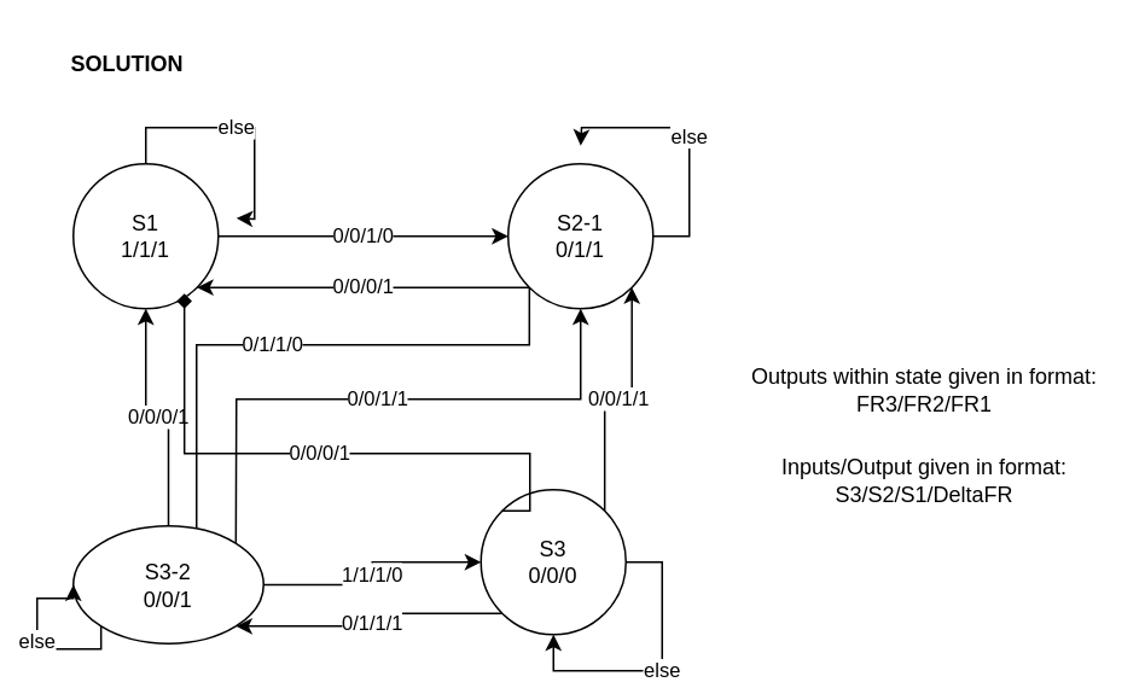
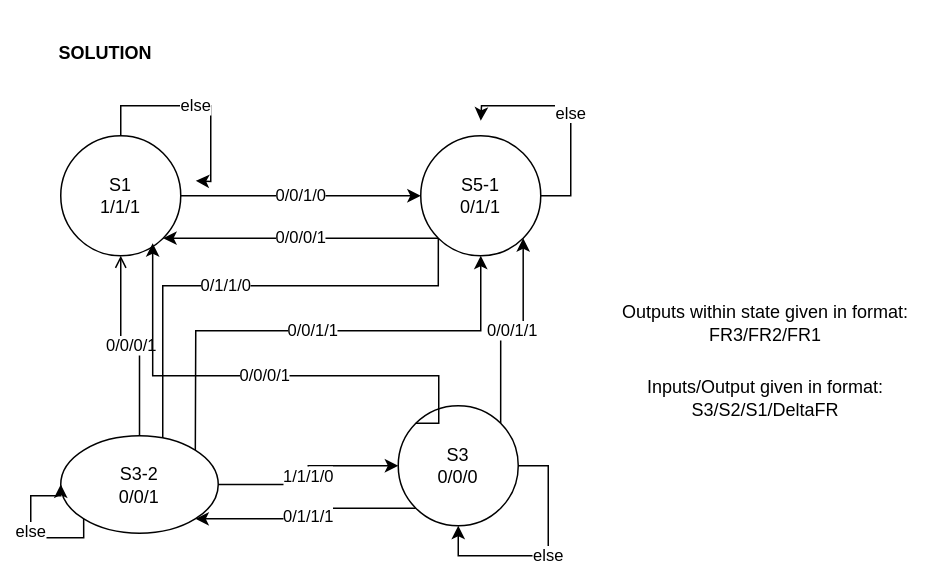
  <mxCell id="0" />
  <mxCell id="1" parent="0" />
  <mxCell id="2" value="0/0/1/0" style="edgeStyle=orthogonalEdgeStyle;rounded=0;orthogonalLoop=1;jettySize=auto;html=1;exitX=1;exitY=0.5;exitDx=0;exitDy=0;entryX=0;entryY=0.5;entryDx=0;entryDy=0;" edge="1" parent="1" source="4" target="8"><mxGeometry relative="1" as="geometry" /></mxCell>
  <mxCell id="3" value="else" style="edgeStyle=orthogonalEdgeStyle;rounded=0;orthogonalLoop=1;jettySize=auto;html=1;exitX=0.5;exitY=0;exitDx=0;exitDy=0;" edge="1" parent="1" source="4"><mxGeometry relative="1" as="geometry"><mxPoint x="130" y="120" as="targetPoint" /></mxGeometry></mxCell>
  <mxCell id="4" value="&lt;div&gt;S1&lt;/div&gt;&lt;div&gt;1/1/1&lt;br&gt;&lt;/div&gt;" style="ellipse;whiteSpace=wrap;html=1;aspect=fixed;" vertex="1" parent="1"><mxGeometry x="40" y="90" width="80" height="80" as="geometry" /></mxCell>
  <mxCell id="5" value="0/1/1/0" style="edgeStyle=orthogonalEdgeStyle;rounded=0;orthogonalLoop=1;jettySize=auto;html=1;exitX=0;exitY=1;exitDx=0;exitDy=0;entryX=1;entryY=0;entryDx=0;entryDy=0;" edge="1" parent="1" source="8" target="12"><mxGeometry relative="1" as="geometry"><Array as="points"><mxPoint x="292" y="190" /><mxPoint x="108" y="190" /></Array></mxGeometry></mxCell>
  <mxCell id="6" value="0/0/0/1" style="edgeStyle=orthogonalEdgeStyle;rounded=0;orthogonalLoop=1;jettySize=auto;html=1;exitX=0;exitY=1;exitDx=0;exitDy=0;entryX=1;entryY=1;entryDx=0;entryDy=0;" edge="1" parent="1" source="8" target="4"><mxGeometry relative="1" as="geometry" /></mxCell>
  <mxCell id="7" value="else" style="edgeStyle=orthogonalEdgeStyle;rounded=0;orthogonalLoop=1;jettySize=auto;html=1;exitX=1;exitY=0.5;exitDx=0;exitDy=0;" edge="1" parent="1" source="8"><mxGeometry relative="1" as="geometry"><mxPoint x="320" y="80" as="targetPoint" /></mxGeometry></mxCell>
- <mxCell id="8" value="&lt;div&gt;S2-1&lt;/div&gt;&lt;div&gt;0/1/1&lt;br&gt;&lt;/div&gt;" style="ellipse;whiteSpace=wrap;html=1;aspect=fixed;" vertex="1" parent="1"><mxGeometry x="280" y="90" width="80" height="80" as="geometry" /></mxCell>
+ <mxCell id="8" value="&lt;div&gt;S5-1&lt;/div&gt;&lt;div&gt;0/1/1&lt;br&gt;&lt;/div&gt;" style="ellipse;whiteSpace=wrap;html=1;aspect=fixed;" vertex="1" parent="1"><mxGeometry x="280" y="90" width="80" height="80" as="geometry" /></mxCell>
  <mxCell id="9" value="1/1/1/0" style="edgeStyle=orthogonalEdgeStyle;rounded=0;orthogonalLoop=1;jettySize=auto;html=1;exitX=1;exitY=0.5;exitDx=0;exitDy=0;entryX=0;entryY=0.5;entryDx=0;entryDy=0;" edge="1" parent="1" source="12" target="15"><mxGeometry relative="1" as="geometry" /></mxCell>
  <mxCell id="10" value="0/0/1/1" style="edgeStyle=orthogonalEdgeStyle;rounded=0;orthogonalLoop=1;jettySize=auto;html=1;exitX=1;exitY=0;exitDx=0;exitDy=0;entryX=0.5;entryY=1;entryDx=0;entryDy=0;" edge="1" parent="1" source="12" target="8"><mxGeometry relative="1" as="geometry"><Array as="points"><mxPoint x="130" y="302" /><mxPoint x="130" y="220" /><mxPoint x="320" y="220" /></Array></mxGeometry></mxCell>
- <mxCell id="11" value="0/0/0/1" style="edgeStyle=orthogonalEdgeStyle;rounded=0;orthogonalLoop=1;jettySize=auto;html=1;exitX=0.5;exitY=0;exitDx=0;exitDy=0;entryX=0.5;entryY=1;entryDx=0;entryDy=0;" edge="1" parent="1" source="12" target="4"><mxGeometry relative="1" as="geometry" /></mxCell>
+ <mxCell id="11" value="0/0/0/1" style="edgeStyle=orthogonalEdgeStyle;rounded=0;orthogonalLoop=1;jettySize=auto;html=1;exitX=0.5;exitY=0;exitDx=0;exitDy=0;entryX=0.5;entryY=1;entryDx=0;entryDy=0;endArrow=open;" edge="1" parent="1" source="12" target="4"><mxGeometry relative="1" as="geometry" /></mxCell>
  <mxCell id="12" value="&lt;div&gt;S3-2&lt;/div&gt;&lt;div&gt;0/0/1&lt;br&gt;&lt;/div&gt;" style="ellipse;whiteSpace=wrap;html=1;aspect=fixed;" vertex="1" parent="1"><mxGeometry x="40" y="290" width="105" height="65" as="geometry" /></mxCell>
  <mxCell id="13" value="0/1/1/1" style="edgeStyle=orthogonalEdgeStyle;rounded=0;orthogonalLoop=1;jettySize=auto;html=1;exitX=0;exitY=1;exitDx=0;exitDy=0;entryX=1;entryY=1;entryDx=0;entryDy=0;" edge="1" parent="1" source="15" target="12"><mxGeometry relative="1" as="geometry" /></mxCell>
  <mxCell id="14" value="0/0/1/1" style="edgeStyle=orthogonalEdgeStyle;rounded=0;orthogonalLoop=1;jettySize=auto;html=1;exitX=1;exitY=0;exitDx=0;exitDy=0;entryX=1;entryY=1;entryDx=0;entryDy=0;" edge="1" parent="1" source="15" target="8"><mxGeometry relative="1" as="geometry" /></mxCell>
  <mxCell id="15" value="&lt;div&gt;S3&lt;/div&gt;&lt;div&gt;0/0/0&lt;br&gt;&lt;/div&gt;" style="ellipse;whiteSpace=wrap;html=1;aspect=fixed;" vertex="1" parent="1"><mxGeometry x="265" y="270" width="80" height="80" as="geometry" /></mxCell>
  <mxCell id="16" value="&lt;div&gt;Outputs within state given in format:&lt;/div&gt;&lt;div&gt;FR3/FR2/FR1&lt;br&gt;&lt;/div&gt;" style="text;strokeColor=none;align=center;fillColor=none;html=1;verticalAlign=middle;whiteSpace=wrap;rounded=0;" vertex="1" parent="1"><mxGeometry x="410" y="200" width="200" height="30" as="geometry" /></mxCell>
  <mxCell id="17" value="&lt;div&gt;Inputs/Output given in format:&lt;/div&gt;&lt;div&gt;S3/S2/S1/DeltaFR&lt;br&gt;&lt;/div&gt;" style="text;strokeColor=none;align=center;fillColor=none;html=1;verticalAlign=middle;whiteSpace=wrap;rounded=0;" vertex="1" parent="1"><mxGeometry x="425" y="250" width="170" height="30" as="geometry" /></mxCell>
  <mxCell id="18" value="else" style="edgeStyle=orthogonalEdgeStyle;rounded=0;orthogonalLoop=1;jettySize=auto;html=1;exitX=0;exitY=1;exitDx=0;exitDy=0;entryX=0;entryY=0.5;entryDx=0;entryDy=0;" edge="1" parent="1" source="12" target="12"><mxGeometry relative="1" as="geometry"><Array as="points"><mxPoint x="20" y="358" /><mxPoint x="20" y="330" /></Array></mxGeometry></mxCell>
- <mxCell id="19" value="0/0/0/1" style="edgeStyle=orthogonalEdgeStyle;rounded=0;orthogonalLoop=1;jettySize=auto;html=1;exitX=0;exitY=0;exitDx=0;exitDy=0;entryX=0.766;entryY=0.895;entryDx=0;entryDy=0;entryPerimeter=0;endArrow=diamond;" edge="1" parent="1" source="15" target="4"><mxGeometry relative="1" as="geometry"><Array as="points"><mxPoint x="292" y="250" /><mxPoint x="101" y="250" /></Array></mxGeometry></mxCell>
+ <mxCell id="19" value="0/0/0/1" style="edgeStyle=orthogonalEdgeStyle;rounded=0;orthogonalLoop=1;jettySize=auto;html=1;exitX=0;exitY=0;exitDx=0;exitDy=0;entryX=0.766;entryY=0.895;entryDx=0;entryDy=0;entryPerimeter=0;" edge="1" parent="1" source="15" target="4"><mxGeometry relative="1" as="geometry"><Array as="points"><mxPoint x="292" y="250" /><mxPoint x="101" y="250" /></Array></mxGeometry></mxCell>
  <mxCell id="20" value="else" style="edgeStyle=orthogonalEdgeStyle;rounded=0;orthogonalLoop=1;jettySize=auto;html=1;exitX=1;exitY=0.5;exitDx=0;exitDy=0;entryX=0.5;entryY=1;entryDx=0;entryDy=0;" edge="1" parent="1" source="15" target="15"><mxGeometry relative="1" as="geometry" /></mxCell>
  <mxCell id="21" value="&lt;b&gt;SOLUTION&lt;/b&gt;" style="text;strokeColor=none;align=center;fillColor=none;html=1;verticalAlign=middle;whiteSpace=wrap;rounded=0;" vertex="1" parent="1"><mxGeometry x="40" y="20" width="60" height="30" as="geometry" /></mxCell>
